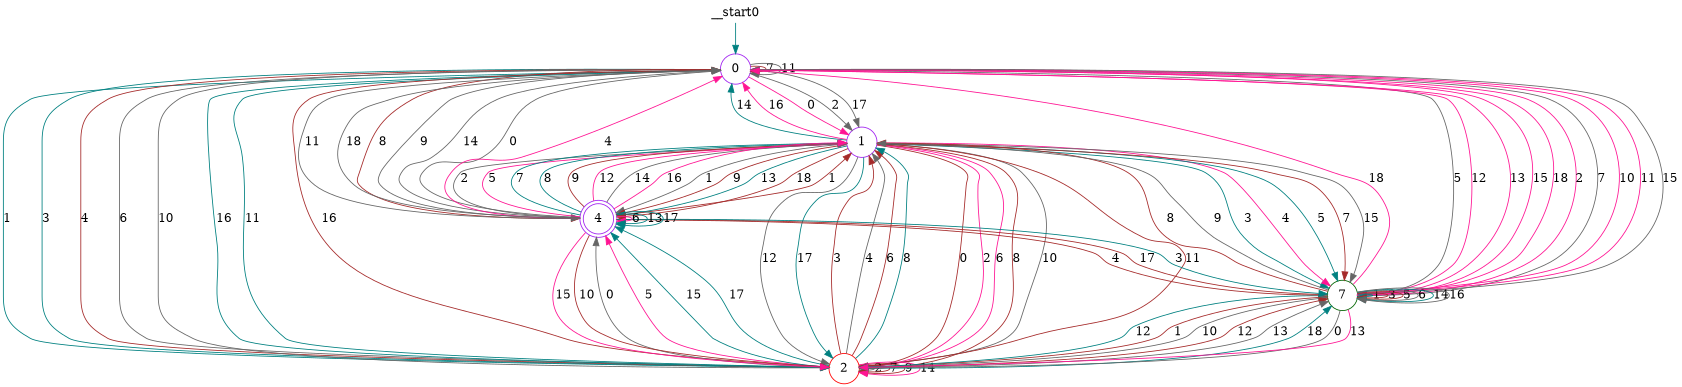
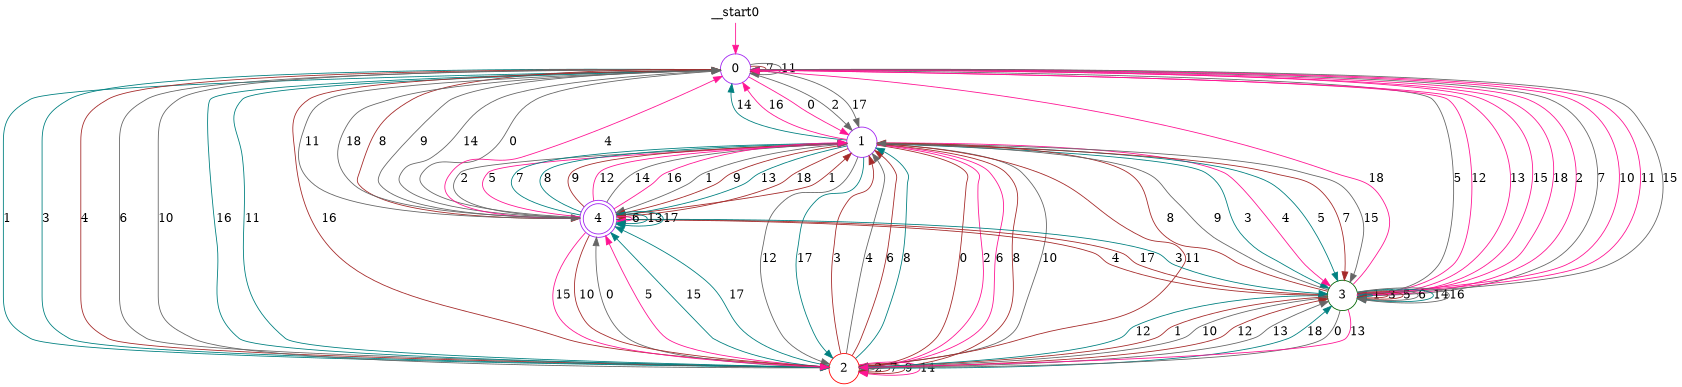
  digraph {
    node [color=purple shape=circle]
    edge [color=gray40]
    n1 [label=0]
    n2 [label=1]
    n3 [color=red label=2]
-   n4 [color=darkgreen label=7]
+   n4 [color=darkgreen label=3]
    n5 [label=4 shape=doublecircle]
    __start0 [height=0 shape=none width=0]
    n1 -> n1 [color=brown label=7]
    n1 -> n1 [label=11]
    n1 -> n2 [color=deeppink label=0]
    n1 -> n2 [label=2]
    n1 -> n2 [label=17]
    n1 -> n3 [color=teal label=1]
    n1 -> n3 [color=teal label=3]
    n1 -> n3 [color=brown label=4]
    n1 -> n3 [label=6]
    n1 -> n3 [label=10]
    n1 -> n3 [color=teal label=16]
    n1 -> n4 [label=5]
    n1 -> n4 [color=deeppink label=12]
    n1 -> n4 [color=deeppink label=13]
    n1 -> n4 [color=deeppink label=15]
    n1 -> n4 [color=deeppink label=18]
    n1 -> n5 [color=brown label=8]
    n1 -> n5 [label=9]
    n1 -> n5 [label=14]
    n2 -> n1 [color=teal label=14]
    n2 -> n1 [color=deeppink label=16]
    n2 -> n3 [color=brown label=0]
    n2 -> n3 [color=deeppink label=2]
    n2 -> n3 [color=deeppink label=6]
    n2 -> n3 [color=brown label=8]
    n2 -> n3 [label=10]
    n2 -> n3 [color=brown label=11]
    n2 -> n3 [label=12]
    n2 -> n3 [color=teal label=17]
    n2 -> n4 [color=teal label=3]
    n2 -> n4 [color=deeppink label=4]
    n2 -> n4 [color=teal label=5]
    n2 -> n4 [color=brown label=7]
    n2 -> n4 [label=15]
    n2 -> n5 [label=1]
    n2 -> n5 [color=brown label=9]
    n2 -> n5 [color=teal label=13]
    n2 -> n5 [color=brown label=18]
    n3 -> n1 [color=teal label=11]
    n3 -> n1 [color=brown label=16]
    n3 -> n2 [color=brown label=3]
    n3 -> n2 [label=4]
    n3 -> n2 [color=brown label=6]
    n3 -> n2 [color=teal label=8]
    n3 -> n3 [label=2]
    n3 -> n3 [color=brown label=7]
    n3 -> n3 [color=brown label=9]
    n3 -> n3 [color=deeppink label=14]
    n3 -> n4 [color=brown label=1]
    n3 -> n4 [label=10]
    n3 -> n4 [color=brown label=12]
    n3 -> n4 [label=13]
    n3 -> n4 [color=teal label=18]
    n3 -> n5 [label=0]
    n3 -> n5 [color=deeppink label=5]
    n3 -> n5 [color=teal label=15]
    n3 -> n5 [color=teal label=17]
    n4 -> n1 [color=deeppink label=2]
    n4 -> n1 [label=7]
    n4 -> n1 [color=deeppink label=10]
    n4 -> n1 [color=deeppink label=11]
    n4 -> n1 [label=15]
    n4 -> n1 [color=deeppink label=18]
    n4 -> n2 [color=brown label=8]
    n4 -> n2 [label=9]
    n4 -> n3 [label=0]
    n4 -> n3 [color=teal label=12]
    n4 -> n3 [color=deeppink label=13]
    n4 -> n4 [color=teal label=1]
    n4 -> n4 [color=brown label=3]
    n4 -> n4 [color=brown label=5]
    n4 -> n4 [label=6]
    n4 -> n4 [color=teal label=14]
    n4 -> n4 [label=16]
    n4 -> n5 [color=brown label=4]
    n4 -> n5 [color=brown label=17]
    n5 -> n1 [label=0]
    n5 -> n1 [color=deeppink label=4]
    n5 -> n1 [label=11]
    n5 -> n1 [label=18]
    n5 -> n2 [color=brown label=1]
    n5 -> n2 [label=2]
    n5 -> n2 [color=deeppink label=5]
    n5 -> n2 [color=teal label=7]
    n5 -> n2 [color=teal label=8]
    n5 -> n2 [color=brown label=9]
    n5 -> n2 [color=deeppink label=12]
    n5 -> n2 [label=14]
    n5 -> n2 [color=deeppink label=16]
    n5 -> n3 [color=brown label=10]
    n5 -> n3 [color=deeppink label=15]
    n5 -> n4 [color=teal label=3]
    n5 -> n5 [color=deeppink label=6]
    n5 -> n5 [color=teal label=13]
    n5 -> n5 [color=teal label=17]
-   __start0 -> n1 [color=teal]
+   __start0 -> n1 [color=deeppink]
  }
